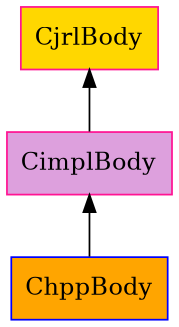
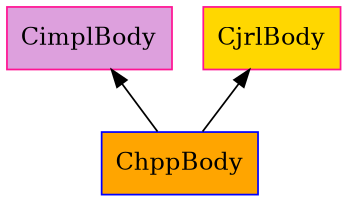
  digraph {
    compound=true
    rankdir=BT
    node [color=deeppink shape=box style=filled]
    ChppBody [color=blue fillcolor=orange]
    CimplBody [fillcolor=plum]
    CjrlBody [fillcolor=gold]
    ChppBody -> CimplBody
-   CimplBody -> CjrlBody
+   ChppBody -> CjrlBody
  }
